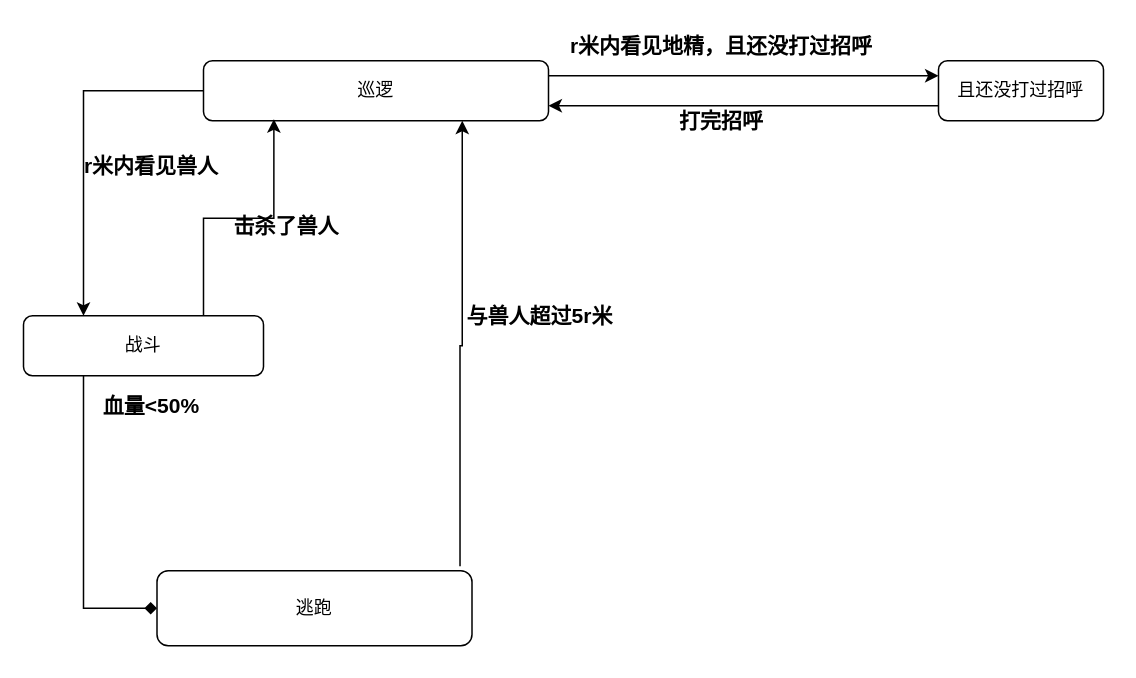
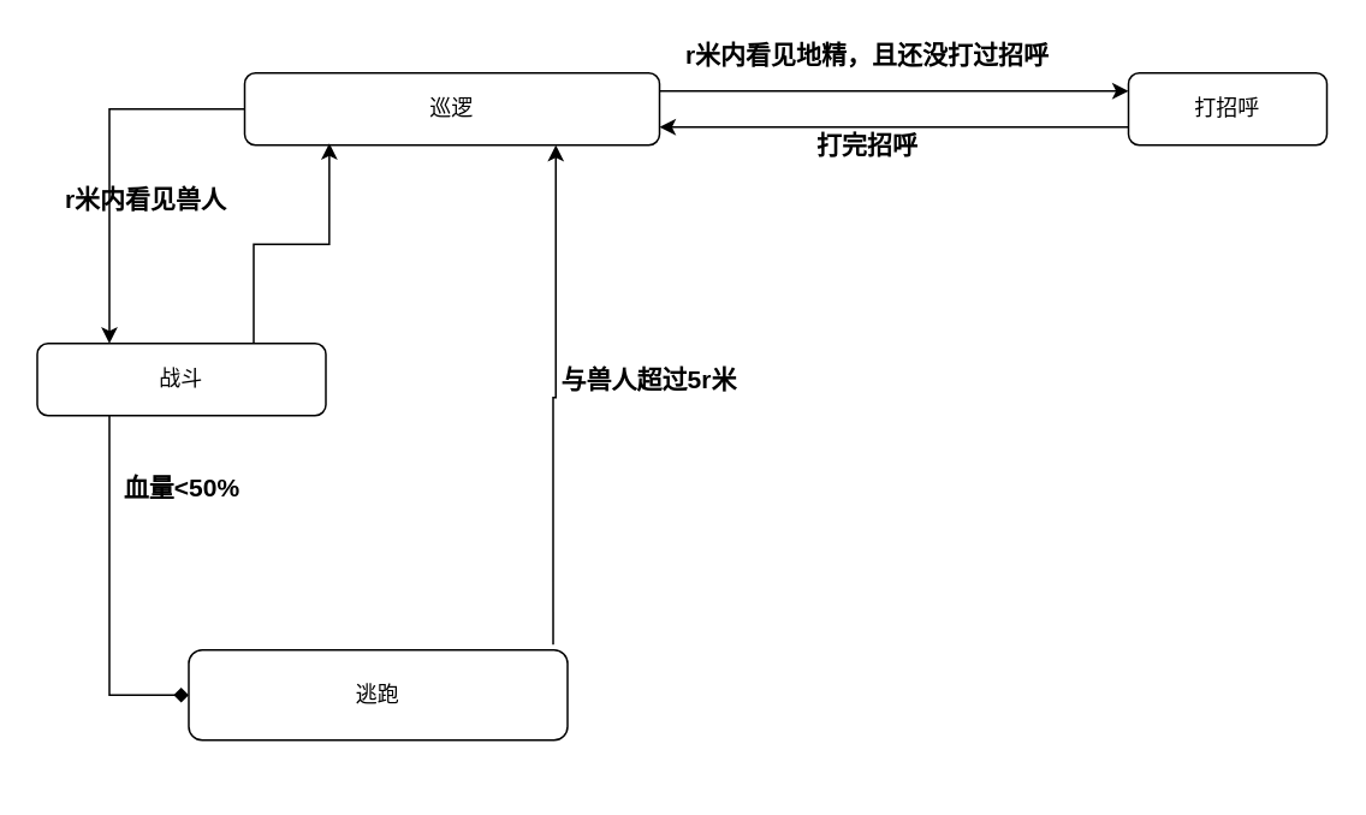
  <mxCell id="0" />
  <mxCell id="1" parent="0" />
  <mxCell id="2" style="edgeStyle=orthogonalEdgeStyle;rounded=0;orthogonalLoop=1;jettySize=auto;html=1;exitX=1;exitY=0.25;exitDx=0;exitDy=0;entryX=0;entryY=0.25;entryDx=0;entryDy=0;" edge="1" parent="1" source="4" target="6"><mxGeometry relative="1" as="geometry" /></mxCell>
  <mxCell id="3" style="edgeStyle=orthogonalEdgeStyle;rounded=0;orthogonalLoop=1;jettySize=auto;html=1;exitX=0;exitY=0.5;exitDx=0;exitDy=0;entryX=0.25;entryY=0;entryDx=0;entryDy=0;fontSize=14;" edge="1" parent="1" source="4" target="16"><mxGeometry relative="1" as="geometry" /></mxCell>
  <mxCell id="4" value="巡逻" style="rounded=1;whiteSpace=wrap;html=1;" vertex="1" parent="1"><mxGeometry x="135" y="40" width="230" height="40" as="geometry" /></mxCell>
  <mxCell id="5" style="edgeStyle=orthogonalEdgeStyle;rounded=0;orthogonalLoop=1;jettySize=auto;html=1;exitX=0;exitY=0.75;exitDx=0;exitDy=0;entryX=1;entryY=0.75;entryDx=0;entryDy=0;fontSize=14;" edge="1" parent="1" source="6" target="4"><mxGeometry relative="1" as="geometry" /></mxCell>
- <mxCell id="6" value="且还没打过招呼" style="rounded=1;whiteSpace=wrap;html=1;" vertex="1" parent="1"><mxGeometry x="625" y="40" width="110" height="40" as="geometry" /></mxCell>
+ <mxCell id="6" value="打招呼" style="rounded=1;whiteSpace=wrap;html=1;" vertex="1" parent="1"><mxGeometry x="625" y="40" width="110" height="40" as="geometry" /></mxCell>
  <mxCell id="7" style="edgeStyle=orthogonalEdgeStyle;rounded=0;orthogonalLoop=1;jettySize=auto;html=1;entryX=0.75;entryY=1;entryDx=0;entryDy=0;fontSize=14;exitX=0.962;exitY=-0.06;exitDx=0;exitDy=0;exitPerimeter=0;" edge="1" parent="1" source="8" target="4"><mxGeometry relative="1" as="geometry" /></mxCell>
- <mxCell id="8" value="逃跑" style="rounded=1;whiteSpace=wrap;html=1;" vertex="1" parent="1"><mxGeometry x="104" y="380" width="210" height="50" as="geometry" /></mxCell>
+ <mxCell id="8" value="逃跑" style="rounded=1;whiteSpace=wrap;html=1;" vertex="1" parent="1"><mxGeometry x="104" y="360" width="210" height="50" as="geometry" /></mxCell>
  <mxCell id="9" value="r米内看见地精，且还没打过招呼" style="text;strokeColor=none;fillColor=none;html=1;fontSize=14;fontStyle=1;verticalAlign=middle;align=center;" vertex="1" parent="1"><mxGeometry x="435" y="20" width="90" height="20" as="geometry" /></mxCell>
- <mxCell id="10" value="r米内看见兽人" style="text;strokeColor=none;fillColor=none;html=1;fontSize=14;fontStyle=1;verticalAlign=middle;align=center;" vertex="1" parent="1"><mxGeometry x="55" y="100" width="90" height="20" as="geometry" /></mxCell>
+ <mxCell id="10" value="r米内看见兽人" style="text;strokeColor=none;fillColor=none;html=1;fontSize=14;fontStyle=1;verticalAlign=middle;align=center;" vertex="1" parent="1"><mxGeometry x="35" y="100" width="90" height="20" as="geometry" /></mxCell>
  <mxCell id="11" value="血量&amp;lt;50%" style="text;strokeColor=none;fillColor=none;html=1;fontSize=14;fontStyle=1;verticalAlign=middle;align=center;" vertex="1" parent="1"><mxGeometry x="55" y="260" width="90" height="20" as="geometry" /></mxCell>
  <mxCell id="12" value="与兽人超过5r米" style="text;strokeColor=none;fillColor=none;html=1;fontSize=14;fontStyle=1;verticalAlign=middle;align=center;" vertex="1" parent="1"><mxGeometry x="314" y="200" width="90" height="20" as="geometry" /></mxCell>
  <mxCell id="13" value="打完招呼" style="text;strokeColor=none;fillColor=none;html=1;fontSize=14;fontStyle=1;verticalAlign=middle;align=center;" vertex="1" parent="1"><mxGeometry x="435" y="70" width="90" height="20" as="geometry" /></mxCell>
  <mxCell id="14" style="edgeStyle=orthogonalEdgeStyle;rounded=0;orthogonalLoop=1;jettySize=auto;html=1;exitX=0.25;exitY=1;exitDx=0;exitDy=0;entryX=0;entryY=0.5;entryDx=0;entryDy=0;fontSize=14;endArrow=diamond;" edge="1" parent="1" source="16" target="8"><mxGeometry relative="1" as="geometry" /></mxCell>
  <mxCell id="15" style="edgeStyle=orthogonalEdgeStyle;rounded=0;orthogonalLoop=1;jettySize=auto;html=1;exitX=0.75;exitY=0;exitDx=0;exitDy=0;entryX=0.204;entryY=0.975;entryDx=0;entryDy=0;entryPerimeter=0;fontSize=14;" edge="1" parent="1" source="16" target="4"><mxGeometry relative="1" as="geometry" /></mxCell>
- <mxCell id="16" value="战斗" style="rounded=1;whiteSpace=wrap;html=1;" vertex="1" parent="1"><mxGeometry x="15" y="210" width="160" height="40" as="geometry" /></mxCell>
- <mxCell id="17" value="击杀了兽人" style="text;strokeColor=none;fillColor=none;html=1;fontSize=14;fontStyle=1;verticalAlign=middle;align=center;" vertex="1" parent="1"><mxGeometry x="145" y="140" width="90" height="20" as="geometry" /></mxCell>
+ <mxCell id="16" value="战斗" style="rounded=1;whiteSpace=wrap;html=1;" vertex="1" parent="1"><mxGeometry x="20" y="190" width="160" height="40" as="geometry" /></mxCell>
